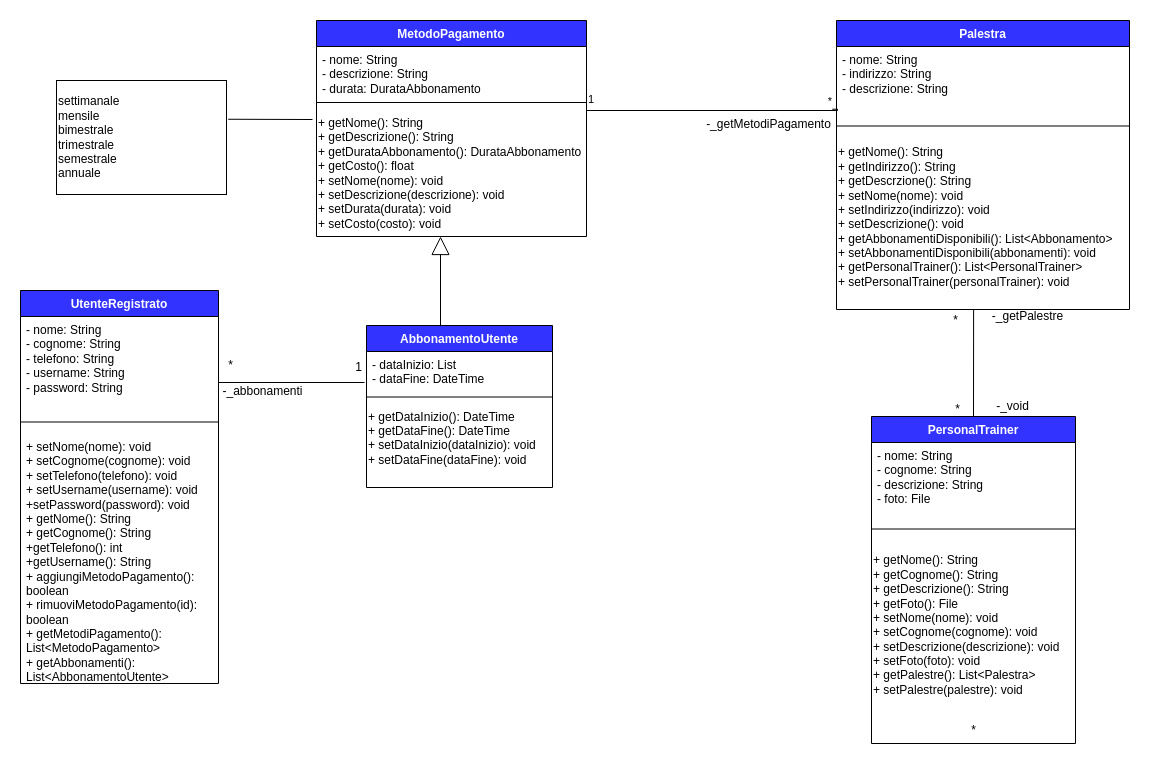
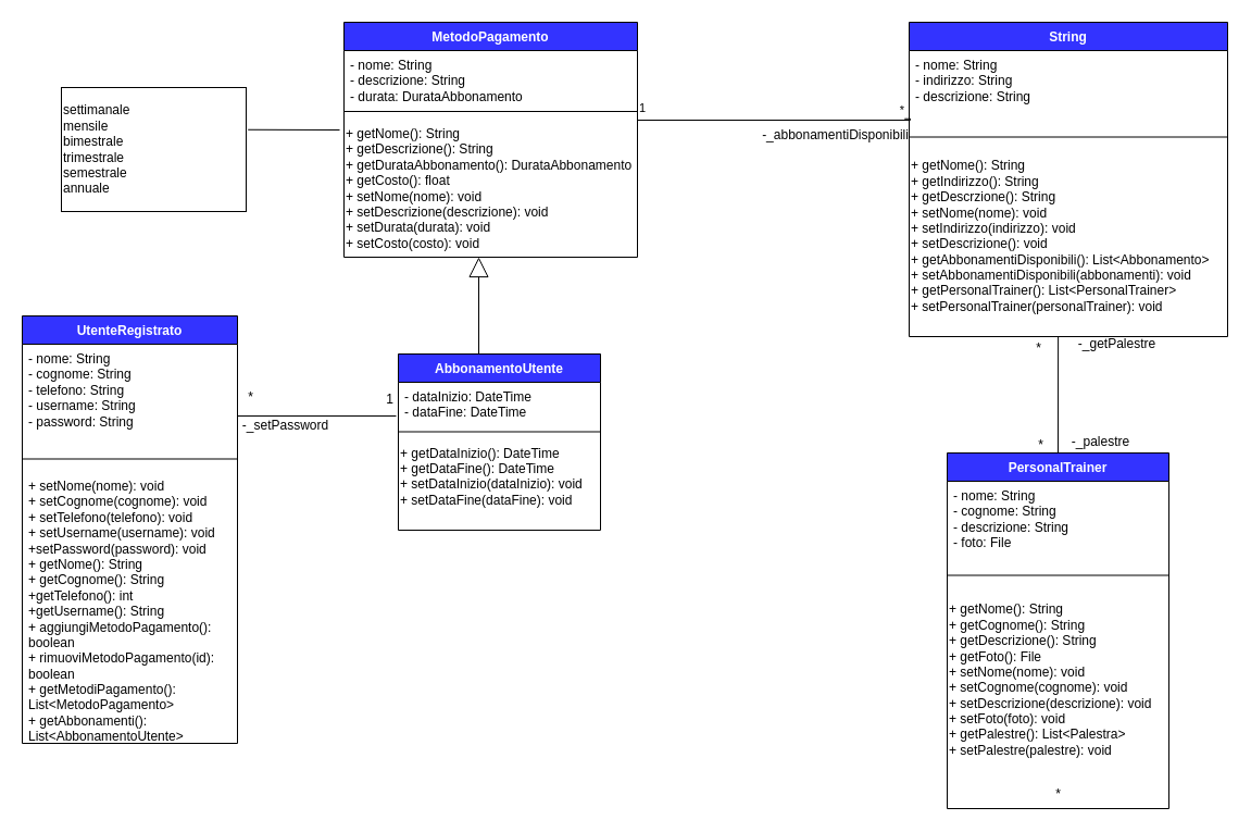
  <mxCell id="0" />
  <mxCell id="1" parent="0" />
  <mxCell id="2" value="&lt;font color=&quot;#ffffff&quot;&gt;MetodoPagamento&lt;/font&gt;" style="swimlane;fontStyle=1;align=center;verticalAlign=top;childLayout=stackLayout;horizontal=1;startSize=26;horizontalStack=0;resizeParent=1;resizeParentMax=0;resizeLast=0;collapsible=1;marginBottom=0;whiteSpace=wrap;html=1;fillColor=#3333FF;" parent="1" vertex="1"><mxGeometry x="316" y="20" width="270" height="216" as="geometry" /></mxCell>
  <mxCell id="3" value="&lt;div&gt;- nome: String&lt;/div&gt;&lt;div&gt;- descrizione: String&lt;/div&gt;&lt;div&gt;- durata: DurataAbbonamento&lt;br&gt;&lt;/div&gt;&lt;div&gt;- costo: Float&lt;br&gt;&lt;/div&gt;" style="text;strokeColor=none;fillColor=none;align=left;verticalAlign=top;spacingLeft=4;spacingRight=4;overflow=hidden;rotatable=0;points=[[0,0.5],[1,0.5]];portConstraint=eastwest;whiteSpace=wrap;html=1;" parent="2" vertex="1"><mxGeometry y="26" width="270" height="49" as="geometry" /></mxCell>
  <mxCell id="4" value="" style="line;strokeWidth=1;fillColor=none;align=left;verticalAlign=middle;spacingTop=-1;spacingLeft=3;spacingRight=3;rotatable=0;labelPosition=right;points=[];portConstraint=eastwest;strokeColor=inherit;" parent="2" vertex="1"><mxGeometry y="75" width="270" height="14" as="geometry" /></mxCell>
  <mxCell id="5" value="+ getNome(): String&lt;div&gt;+ getDescrizione(): String&lt;/div&gt;&lt;div&gt;+ getDurataAbbonamento(): DurataAbbonamento&lt;/div&gt;&lt;div&gt;+ getCosto(): float&lt;/div&gt;&lt;div&gt;+ setNome(nome): void&lt;/div&gt;&lt;div&gt;+ setDescrizione(descrizione): void&lt;/div&gt;&lt;div&gt;+ setDurata(durata): void&lt;/div&gt;&lt;div&gt;+ setCosto(costo): void&lt;/div&gt;" style="text;html=1;align=left;verticalAlign=middle;resizable=0;points=[];autosize=1;strokeColor=none;fillColor=none;" vertex="1" parent="2"><mxGeometry y="89" width="270" height="127" as="geometry" /></mxCell>
  <mxCell id="6" value="&lt;div align=&quot;left&quot;&gt;settimanale&lt;/div&gt;&lt;div align=&quot;left&quot;&gt;mensile&lt;/div&gt;&lt;div align=&quot;left&quot;&gt;bimestrale&lt;/div&gt;&lt;div align=&quot;left&quot;&gt;trimestrale&lt;/div&gt;&lt;div align=&quot;left&quot;&gt;semestrale&lt;br&gt;&lt;/div&gt;&lt;div align=&quot;left&quot;&gt;annuale&lt;br&gt;&lt;/div&gt;" style="html=1;whiteSpace=wrap;align=left;" parent="1" vertex="1"><mxGeometry x="56" y="80" width="170" height="114" as="geometry" /></mxCell>
  <mxCell id="7" value="" style="endArrow=none;html=1;rounded=0;exitX=1.01;exitY=0.34;exitDx=0;exitDy=0;exitPerimeter=0;" parent="1" source="6" edge="1"><mxGeometry width="50" height="50" relative="1" as="geometry"><mxPoint x="216" y="110" as="sourcePoint" /><mxPoint x="312" y="119" as="targetPoint" /></mxGeometry></mxCell>
- <mxCell id="8" value="&lt;font color=&quot;#ffffff&quot;&gt;Palestra&lt;/font&gt;" style="swimlane;fontStyle=1;align=center;verticalAlign=top;childLayout=stackLayout;horizontal=1;startSize=26;horizontalStack=0;resizeParent=1;resizeParentMax=0;resizeLast=0;collapsible=1;marginBottom=0;whiteSpace=wrap;html=1;fillColor=#3333FF;" parent="1" vertex="1"><mxGeometry x="836" y="20" width="293" height="289" as="geometry" /></mxCell>
+ <mxCell id="8" value="&lt;font color=&quot;#ffffff&quot;&gt;String&lt;/font&gt;" style="swimlane;fontStyle=1;align=center;verticalAlign=top;childLayout=stackLayout;horizontal=1;startSize=26;horizontalStack=0;resizeParent=1;resizeParentMax=0;resizeLast=0;collapsible=1;marginBottom=0;whiteSpace=wrap;html=1;fillColor=#3333FF;" parent="1" vertex="1"><mxGeometry x="836" y="20" width="293" height="289" as="geometry" /></mxCell>
  <mxCell id="9" value="&lt;div&gt;- nome: String&lt;/div&gt;&lt;div&gt;- indirizzo: String&lt;/div&gt;&lt;div&gt;- descrizione: String&lt;br&gt;&lt;/div&gt;" style="text;strokeColor=none;fillColor=none;align=left;verticalAlign=top;spacingLeft=4;spacingRight=4;overflow=hidden;rotatable=0;points=[[0,0.5],[1,0.5]];portConstraint=eastwest;whiteSpace=wrap;html=1;" parent="8" vertex="1"><mxGeometry y="26" width="293" height="66" as="geometry" /></mxCell>
  <mxCell id="10" value="" style="line;strokeWidth=1;fillColor=none;align=left;verticalAlign=middle;spacingTop=-1;spacingLeft=3;spacingRight=3;rotatable=0;labelPosition=right;points=[];portConstraint=eastwest;strokeColor=inherit;" parent="8" vertex="1"><mxGeometry y="92" width="293" height="27" as="geometry" /></mxCell>
  <mxCell id="11" value="+ getNome(): String&lt;div&gt;+ getIndirizzo(): String&lt;/div&gt;&lt;div&gt;+ getDescrzione(): String&lt;/div&gt;&lt;div&gt;+ setNome(nome): void&lt;/div&gt;&lt;div&gt;+ setIndirizzo(indirizzo): void&lt;/div&gt;&lt;div&gt;+ setDescrizione(): void&lt;/div&gt;&lt;div&gt;+ getAbbonamentiDisponibili(): List&amp;lt;Abbonamento&amp;gt;&lt;/div&gt;&lt;div&gt;+ setAbbonamentiDisponibili(abbonamenti): void&lt;/div&gt;&lt;div&gt;+ getPersonalTrainer(): List&amp;lt;PersonalTrainer&amp;gt;&lt;/div&gt;&lt;div&gt;+ setPersonalTrainer(personalTrainer): void&lt;/div&gt;&lt;div&gt;&lt;br&gt;&lt;/div&gt;" style="text;html=1;align=left;verticalAlign=middle;resizable=0;points=[];autosize=1;strokeColor=none;fillColor=none;" vertex="1" parent="8"><mxGeometry y="119" width="293" height="170" as="geometry" /></mxCell>
  <mxCell id="12" value="&lt;font color=&quot;#ffffff&quot;&gt;PersonalTrainer&lt;/font&gt;" style="swimlane;fontStyle=1;align=center;verticalAlign=top;childLayout=stackLayout;horizontal=1;startSize=26;horizontalStack=0;resizeParent=1;resizeParentMax=0;resizeLast=0;collapsible=1;marginBottom=0;whiteSpace=wrap;html=1;fillColor=#3333FF;" parent="1" vertex="1"><mxGeometry x="871" y="416" width="204" height="327" as="geometry" /></mxCell>
  <mxCell id="13" value="&lt;div&gt;- nome: String&lt;/div&gt;&lt;div&gt;- cognome: String&lt;/div&gt;&lt;div&gt;- descrizione: String&lt;/div&gt;&lt;div&gt;- foto: File&lt;br&gt;&lt;/div&gt;" style="text;strokeColor=none;fillColor=none;align=left;verticalAlign=top;spacingLeft=4;spacingRight=4;overflow=hidden;rotatable=0;points=[[0,0.5],[1,0.5]];portConstraint=eastwest;whiteSpace=wrap;html=1;" parent="12" vertex="1"><mxGeometry y="26" width="204" height="68" as="geometry" /></mxCell>
  <mxCell id="14" value="" style="line;strokeWidth=1;fillColor=none;align=left;verticalAlign=middle;spacingTop=-1;spacingLeft=3;spacingRight=3;rotatable=0;labelPosition=right;points=[];portConstraint=eastwest;strokeColor=inherit;" parent="12" vertex="1"><mxGeometry y="94" width="204" height="37" as="geometry" /></mxCell>
  <mxCell id="15" value="+ getNome(): String&lt;div&gt;+ getCognome(): String&lt;/div&gt;&lt;div&gt;+ getDescrizione(): String&lt;/div&gt;&lt;div&gt;+ getFoto(): File&lt;/div&gt;&lt;div&gt;+ setNome(nome): void&lt;/div&gt;&lt;div&gt;+ setCognome(cognome): void&lt;/div&gt;&lt;div&gt;+ setDescrizione(descrizione): void&lt;/div&gt;&lt;div&gt;+ setFoto(foto): void&lt;/div&gt;&lt;div&gt;+ getPalestre(): List&amp;lt;Palestra&amp;gt;&lt;/div&gt;&lt;div&gt;+ setPalestre(palestre): void&lt;/div&gt;&lt;div&gt;&lt;br&gt;&lt;/div&gt;" style="text;html=1;align=left;verticalAlign=middle;resizable=0;points=[];autosize=1;strokeColor=none;fillColor=none;" vertex="1" parent="12"><mxGeometry y="131" width="204" height="170" as="geometry" /></mxCell>
  <mxCell id="16" value="*" style="text;html=1;align=center;verticalAlign=middle;resizable=0;points=[];autosize=1;strokeColor=none;fillColor=none;" vertex="1" parent="12"><mxGeometry y="301" width="204" height="26" as="geometry" /></mxCell>
  <mxCell id="17" value="&lt;font color=&quot;#ffffff&quot;&gt;AbbonamentoUtente&lt;/font&gt;" style="swimlane;fontStyle=1;align=center;verticalAlign=top;childLayout=stackLayout;horizontal=1;startSize=26;horizontalStack=0;resizeParent=1;resizeParentMax=0;resizeLast=0;collapsible=1;marginBottom=0;whiteSpace=wrap;html=1;fillColor=#3333FF;" parent="1" vertex="1"><mxGeometry x="366" y="325" width="186" height="162" as="geometry" /></mxCell>
- <mxCell id="18" value="&lt;div&gt;- dataInizio: List&lt;/div&gt;&lt;div&gt;- dataFine: DateTime&lt;/div&gt;" style="text;strokeColor=none;fillColor=none;align=left;verticalAlign=top;spacingLeft=4;spacingRight=4;overflow=hidden;rotatable=0;points=[[0,0.5],[1,0.5]];portConstraint=eastwest;whiteSpace=wrap;html=1;" parent="17" vertex="1"><mxGeometry y="26" width="186" height="39" as="geometry" /></mxCell>
+ <mxCell id="18" value="&lt;div&gt;- dataInizio: DateTime&lt;/div&gt;&lt;div&gt;- dataFine: DateTime&lt;/div&gt;" style="text;strokeColor=none;fillColor=none;align=left;verticalAlign=top;spacingLeft=4;spacingRight=4;overflow=hidden;rotatable=0;points=[[0,0.5],[1,0.5]];portConstraint=eastwest;whiteSpace=wrap;html=1;" parent="17" vertex="1"><mxGeometry y="26" width="186" height="39" as="geometry" /></mxCell>
  <mxCell id="19" value="" style="line;strokeWidth=1;fillColor=none;align=left;verticalAlign=middle;spacingTop=-1;spacingLeft=3;spacingRight=3;rotatable=0;labelPosition=right;points=[];portConstraint=eastwest;strokeColor=inherit;" parent="17" vertex="1"><mxGeometry y="65" width="186" height="13" as="geometry" /></mxCell>
  <mxCell id="20" value="+ getDataInizio(): DateTime&lt;div&gt;+ getDataFine(): DateTime&lt;/div&gt;&lt;div&gt;+ setDataInizio(dataInizio): void&lt;/div&gt;&lt;div&gt;+ setDataFine(dataFine): void&lt;/div&gt;&lt;div&gt;&lt;br&gt;&lt;/div&gt;" style="text;html=1;align=left;verticalAlign=middle;resizable=0;points=[];autosize=1;strokeColor=none;fillColor=none;" vertex="1" parent="17"><mxGeometry y="78" width="186" height="84" as="geometry" /></mxCell>
  <mxCell id="21" value="" style="endArrow=block;endSize=16;endFill=0;html=1;rounded=0;" parent="1" edge="1"><mxGeometry width="160" relative="1" as="geometry"><mxPoint x="440" y="325" as="sourcePoint" /><mxPoint x="440" y="236" as="targetPoint" /></mxGeometry></mxCell>
  <mxCell id="22" value="" style="endArrow=none;html=1;edgeStyle=orthogonalEdgeStyle;rounded=0;exitX=1;exitY=0.561;exitDx=0;exitDy=0;exitPerimeter=0;entryX=0.92;entryY=-0.087;entryDx=0;entryDy=0;entryPerimeter=0;" parent="1" source="3" target="33" edge="1"><mxGeometry relative="1" as="geometry"><mxPoint x="636" y="110" as="sourcePoint" /><mxPoint x="796" y="110" as="targetPoint" /><Array as="points"><mxPoint x="586" y="110" /><mxPoint x="837" y="110" /><mxPoint x="837" y="109" /></Array></mxGeometry></mxCell>
  <mxCell id="23" value="1" style="edgeLabel;resizable=0;html=1;align=left;verticalAlign=bottom;" parent="22" connectable="0" vertex="1"><mxGeometry x="-1" relative="1" as="geometry"><mxPoint y="34" as="offset" /></mxGeometry></mxCell>
  <mxCell id="24" value="*" style="edgeLabel;resizable=0;html=1;align=right;verticalAlign=bottom;" parent="22" connectable="0" vertex="1"><mxGeometry x="1" relative="1" as="geometry" /></mxCell>
  <mxCell id="25" value="&lt;font color=&quot;#ffffff&quot;&gt;UtenteRegistrato&lt;/font&gt;" style="swimlane;fontStyle=1;align=center;verticalAlign=top;childLayout=stackLayout;horizontal=1;startSize=26;horizontalStack=0;resizeParent=1;resizeParentMax=0;resizeLast=0;collapsible=1;marginBottom=0;whiteSpace=wrap;html=1;fillColor=#3333FF;" vertex="1" parent="1"><mxGeometry x="20" y="290" width="198" height="393" as="geometry"><mxRectangle x="345" y="60" width="80" height="30" as="alternateBounds" /></mxGeometry></mxCell>
  <mxCell id="26" value="- nome: String&lt;br&gt;&lt;div&gt;- cognome: String&lt;/div&gt;&lt;div&gt;- telefono: String&lt;br&gt;&lt;/div&gt;&lt;div&gt;- username: String&lt;/div&gt;&lt;div&gt;- password: String&lt;/div&gt;&lt;div&gt;&lt;br&gt; &lt;/div&gt;" style="text;strokeColor=none;fillColor=none;align=left;verticalAlign=top;spacingLeft=4;spacingRight=4;overflow=hidden;rotatable=0;points=[[0,0.5],[1,0.5]];portConstraint=eastwest;whiteSpace=wrap;html=1;" vertex="1" parent="25"><mxGeometry y="26" width="198" height="94" as="geometry" /></mxCell>
  <mxCell id="27" value="" style="line;strokeWidth=1;fillColor=none;align=left;verticalAlign=middle;spacingTop=-1;spacingLeft=3;spacingRight=3;rotatable=0;labelPosition=right;points=[];portConstraint=eastwest;strokeColor=inherit;" vertex="1" parent="25"><mxGeometry y="120" width="198" height="23" as="geometry" /></mxCell>
  <mxCell id="28" value="&lt;div&gt;+ setNome(nome): void&lt;/div&gt;&lt;div&gt;+ setCognome(cognome): void&lt;/div&gt;&lt;div&gt;+ setTelefono(telefono): void&lt;/div&gt;&lt;div&gt;+ setUsername(username): void&lt;/div&gt;&lt;div&gt;+setPassword(password): void&lt;/div&gt;&lt;div&gt;+ getNome(): String&lt;/div&gt;&lt;div&gt;+ getCognome(): String&lt;/div&gt;&lt;div&gt;+getTelefono(): int&lt;/div&gt;&lt;div&gt;+getUsername(): String&lt;/div&gt;+ aggiungiMetodoPagamento(): boolean&lt;div&gt;+ rimuoviMetodoPagamento(id&lt;span style=&quot;background-color: initial;&quot;&gt;): boolean&lt;/span&gt;&lt;/div&gt;&lt;div&gt;&lt;span style=&quot;background-color: initial;&quot;&gt;+ getMetodiPagamento(): List&amp;lt;MetodoPagamento&amp;gt;&lt;/span&gt;&lt;/div&gt;&lt;div&gt;&lt;span style=&quot;background-color: initial;&quot;&gt;+ getAbbonamenti(): List&amp;lt;AbbonamentoUtente&amp;gt;&lt;/span&gt;&lt;/div&gt;&lt;div&gt;&lt;span style=&quot;background-color: initial;&quot;&gt;&lt;br&gt;&lt;/span&gt;&lt;/div&gt;&lt;div&gt;&lt;div&gt;&lt;br&gt;&lt;/div&gt;&lt;/div&gt;" style="text;strokeColor=none;fillColor=none;align=left;verticalAlign=top;spacingLeft=4;spacingRight=4;overflow=hidden;rotatable=0;points=[[0,0.5],[1,0.5]];portConstraint=eastwest;whiteSpace=wrap;html=1;" vertex="1" parent="25"><mxGeometry y="143" width="198" height="250" as="geometry" /></mxCell>
  <mxCell id="29" value="" style="line;strokeWidth=1;fillColor=none;align=left;verticalAlign=middle;spacingTop=-1;spacingLeft=3;spacingRight=3;rotatable=0;labelPosition=right;points=[];portConstraint=eastwest;strokeColor=inherit;" vertex="1" parent="1"><mxGeometry x="218" y="378" width="146" height="8" as="geometry" /></mxCell>
  <mxCell id="30" value="*" style="text;html=1;align=center;verticalAlign=middle;resizable=0;points=[];autosize=1;strokeColor=none;fillColor=none;" vertex="1" parent="1"><mxGeometry x="218" y="352" width="23" height="26" as="geometry" /></mxCell>
  <mxCell id="31" value="1" style="text;html=1;align=center;verticalAlign=middle;resizable=0;points=[];autosize=1;strokeColor=none;fillColor=none;" vertex="1" parent="1"><mxGeometry x="345" y="354" width="25" height="26" as="geometry" /></mxCell>
- <mxCell id="32" value="-_abbonamenti" style="text;html=1;align=center;verticalAlign=middle;resizable=0;points=[];autosize=1;strokeColor=none;fillColor=none;" vertex="1" parent="1"><mxGeometry x="213" y="378" width="98" height="26" as="geometry" /></mxCell>
- <mxCell id="33" value="-_getMetodiPagamento" style="text;html=1;align=center;verticalAlign=middle;resizable=0;points=[];autosize=1;strokeColor=none;fillColor=none;" vertex="1" parent="1"><mxGeometry x="691" y="111" width="153" height="26" as="geometry" /></mxCell>
- <mxCell id="34" value="-_void" style="text;html=1;align=center;verticalAlign=middle;resizable=0;points=[];autosize=1;strokeColor=none;fillColor=none;" vertex="1" parent="1"><mxGeometry x="976" y="393" width="71" height="26" as="geometry" /></mxCell>
+ <mxCell id="32" value="-_setPassword" style="text;html=1;align=center;verticalAlign=middle;resizable=0;points=[];autosize=1;strokeColor=none;fillColor=none;" vertex="1" parent="1"><mxGeometry x="213" y="378" width="98" height="26" as="geometry" /></mxCell>
+ <mxCell id="33" value="-_abbonamentiDisponibili" style="text;html=1;align=center;verticalAlign=middle;resizable=0;points=[];autosize=1;strokeColor=none;fillColor=none;" vertex="1" parent="1"><mxGeometry x="691" y="111" width="153" height="26" as="geometry" /></mxCell>
+ <mxCell id="34" value="-_palestre" style="text;html=1;align=center;verticalAlign=middle;resizable=0;points=[];autosize=1;strokeColor=none;fillColor=none;" vertex="1" parent="1"><mxGeometry x="976" y="393" width="71" height="26" as="geometry" /></mxCell>
  <mxCell id="35" value="-_getPalestre" style="text;html=1;align=center;verticalAlign=middle;resizable=0;points=[];autosize=1;strokeColor=none;fillColor=none;" vertex="1" parent="1"><mxGeometry x="971" y="303" width="112" height="26" as="geometry" /></mxCell>
  <mxCell id="36" value="" style="endArrow=none;html=1;rounded=0;exitX=0.5;exitY=0;exitDx=0;exitDy=0;entryX=0.468;entryY=1.001;entryDx=0;entryDy=0;entryPerimeter=0;" edge="1" parent="1" source="12" target="11"><mxGeometry width="50" height="50" relative="1" as="geometry"><mxPoint x="948" y="402" as="sourcePoint" /><mxPoint x="998" y="352" as="targetPoint" /></mxGeometry></mxCell>
  <mxCell id="37" value="*&lt;div&gt;&lt;br&gt;&lt;/div&gt;" style="text;html=1;align=center;verticalAlign=middle;resizable=0;points=[];autosize=1;strokeColor=none;fillColor=none;" vertex="1" parent="1"><mxGeometry x="945" y="395" width="23" height="41" as="geometry" /></mxCell>
  <mxCell id="38" value="*" style="text;html=1;align=center;verticalAlign=middle;resizable=0;points=[];autosize=1;strokeColor=none;fillColor=none;" vertex="1" parent="1"><mxGeometry x="943" y="307" width="23" height="26" as="geometry" /></mxCell>
